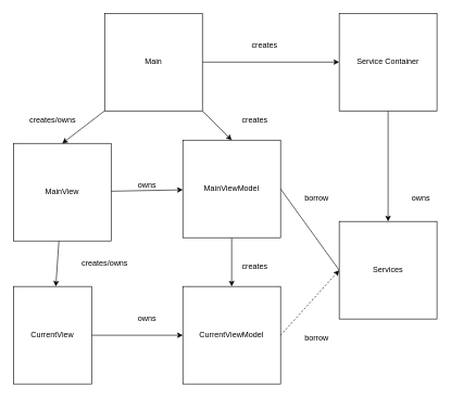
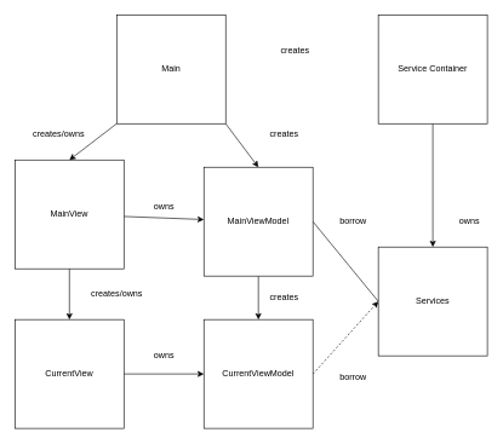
  <mxCell id="0" />
  <mxCell id="1" parent="0" />
  <mxCell id="2" value="" style="edgeStyle=none;html=1;" parent="1" source="4" target="9" edge="1"><mxGeometry relative="1" as="geometry" /></mxCell>
  <mxCell id="3" value="" style="edgeStyle=none;html=1;" parent="1" source="4" target="6" edge="1"><mxGeometry relative="1" as="geometry" /></mxCell>
  <mxCell id="4" value="MainView" style="whiteSpace=wrap;html=1;aspect=fixed;" parent="1" vertex="1"><mxGeometry x="20" y="220" width="150" height="150" as="geometry" /></mxCell>
  <mxCell id="5" value="" style="edgeStyle=none;html=1;" parent="1" source="6" target="11" edge="1"><mxGeometry relative="1" as="geometry" /></mxCell>
- <mxCell id="6" value="CurrentView" style="whiteSpace=wrap;html=1;aspect=fixed;" parent="1" vertex="1"><mxGeometry x="20" y="440" width="120" height="150" as="geometry" /></mxCell>
+ <mxCell id="6" value="CurrentView" style="whiteSpace=wrap;html=1;aspect=fixed;" parent="1" vertex="1"><mxGeometry x="20" y="440" width="150" height="150" as="geometry" /></mxCell>
  <mxCell id="7" value="" style="edgeStyle=none;html=1;" parent="1" source="9" target="11" edge="1"><mxGeometry relative="1" as="geometry" /></mxCell>
  <mxCell id="8" style="edgeStyle=none;html=1;exitX=1;exitY=0.5;exitDx=0;exitDy=0;entryX=0;entryY=0.5;entryDx=0;entryDy=0;endArrow=none;" parent="1" source="9" target="22" edge="1"><mxGeometry relative="1" as="geometry" /></mxCell>
- <mxCell id="9" value="MainViewModel" style="whiteSpace=wrap;html=1;aspect=fixed;" parent="1" vertex="1"><mxGeometry x="280" y="215" width="150" height="150" as="geometry" /></mxCell>
+ <mxCell id="9" value="MainViewModel" style="whiteSpace=wrap;html=1;aspect=fixed;" parent="1" vertex="1"><mxGeometry x="280" y="230" width="150" height="150" as="geometry" /></mxCell>
  <mxCell id="10" style="edgeStyle=none;html=1;exitX=1;exitY=0.5;exitDx=0;exitDy=0;entryX=0;entryY=0.5;entryDx=0;entryDy=0;dashed=1;" parent="1" source="11" target="22" edge="1"><mxGeometry relative="1" as="geometry"><mxPoint x="520" y="440" as="targetPoint" /></mxGeometry></mxCell>
  <mxCell id="11" value="CurrentViewModel" style="whiteSpace=wrap;html=1;aspect=fixed;" parent="1" vertex="1"><mxGeometry x="280" y="440" width="150" height="150" as="geometry" /></mxCell>
  <mxCell id="12" style="edgeStyle=none;html=1;exitX=0;exitY=1;exitDx=0;exitDy=0;entryX=0.5;entryY=0;entryDx=0;entryDy=0;" parent="1" source="15" target="4" edge="1"><mxGeometry relative="1" as="geometry" /></mxCell>
  <mxCell id="13" style="edgeStyle=none;html=1;exitX=1;exitY=1;exitDx=0;exitDy=0;entryX=0.5;entryY=0;entryDx=0;entryDy=0;" parent="1" source="15" target="9" edge="1"><mxGeometry relative="1" as="geometry" /></mxCell>
- <mxCell id="14" style="edgeStyle=none;html=1;exitX=1;exitY=0.5;exitDx=0;exitDy=0;" edge="1" parent="1" source="15" target="24"><mxGeometry relative="1" as="geometry" /></mxCell>
  <mxCell id="15" value="Main" style="whiteSpace=wrap;html=1;aspect=fixed;" parent="1" vertex="1"><mxGeometry x="160" y="20" width="150" height="150" as="geometry" /></mxCell>
  <mxCell id="16" value="creates/owns" style="text;html=1;align=center;verticalAlign=middle;resizable=0;points=[];autosize=1;strokeColor=none;fillColor=none;" parent="1" vertex="1"><mxGeometry x="30" y="170" width="100" height="30" as="geometry" /></mxCell>
  <mxCell id="17" value="creates" style="text;html=1;align=center;verticalAlign=middle;resizable=0;points=[];autosize=1;strokeColor=none;fillColor=none;" parent="1" vertex="1"><mxGeometry x="355" y="170" width="70" height="30" as="geometry" /></mxCell>
  <mxCell id="18" value="owns" style="text;html=1;align=center;verticalAlign=middle;resizable=0;points=[];autosize=1;strokeColor=none;fillColor=none;" parent="1" vertex="1"><mxGeometry x="200" y="270" width="50" height="30" as="geometry" /></mxCell>
  <mxCell id="19" value="creates" style="text;html=1;align=center;verticalAlign=middle;resizable=0;points=[];autosize=1;strokeColor=none;fillColor=none;" parent="1" vertex="1"><mxGeometry x="355" y="395" width="70" height="30" as="geometry" /></mxCell>
  <mxCell id="20" value="creates/owns" style="text;html=1;align=center;verticalAlign=middle;resizable=0;points=[];autosize=1;strokeColor=none;fillColor=none;" parent="1" vertex="1"><mxGeometry x="110" y="390" width="100" height="30" as="geometry" /></mxCell>
  <mxCell id="21" value="owns" style="text;html=1;align=center;verticalAlign=middle;resizable=0;points=[];autosize=1;strokeColor=none;fillColor=none;" parent="1" vertex="1"><mxGeometry x="200" y="475" width="50" height="30" as="geometry" /></mxCell>
  <mxCell id="22" value="Services" style="whiteSpace=wrap;html=1;aspect=fixed;" parent="1" vertex="1"><mxGeometry x="520" y="340" width="150" height="150" as="geometry" /></mxCell>
  <mxCell id="23" value="" style="edgeStyle=none;html=1;" parent="1" source="24" target="22" edge="1"><mxGeometry relative="1" as="geometry" /></mxCell>
  <mxCell id="24" value="Service Container" style="whiteSpace=wrap;html=1;aspect=fixed;" parent="1" vertex="1"><mxGeometry x="520" y="20" width="150" height="150" as="geometry" /></mxCell>
  <mxCell id="25" value="owns" style="text;html=1;align=center;verticalAlign=middle;resizable=0;points=[];autosize=1;strokeColor=none;fillColor=none;" parent="1" vertex="1"><mxGeometry x="620" y="290" width="50" height="30" as="geometry" /></mxCell>
  <mxCell id="26" value="borrow" style="text;html=1;align=center;verticalAlign=middle;resizable=0;points=[];autosize=1;strokeColor=none;fillColor=none;" parent="1" vertex="1"><mxGeometry x="450" y="290" width="70" height="30" as="geometry" /></mxCell>
  <mxCell id="27" value="borrow" style="text;html=1;align=center;verticalAlign=middle;resizable=0;points=[];autosize=1;strokeColor=none;fillColor=none;" parent="1" vertex="1"><mxGeometry x="450" y="505" width="70" height="30" as="geometry" /></mxCell>
  <mxCell id="28" value="creates" style="text;html=1;align=center;verticalAlign=middle;resizable=0;points=[];autosize=1;strokeColor=none;fillColor=none;" vertex="1" parent="1"><mxGeometry x="370" y="55" width="70" height="30" as="geometry" /></mxCell>
